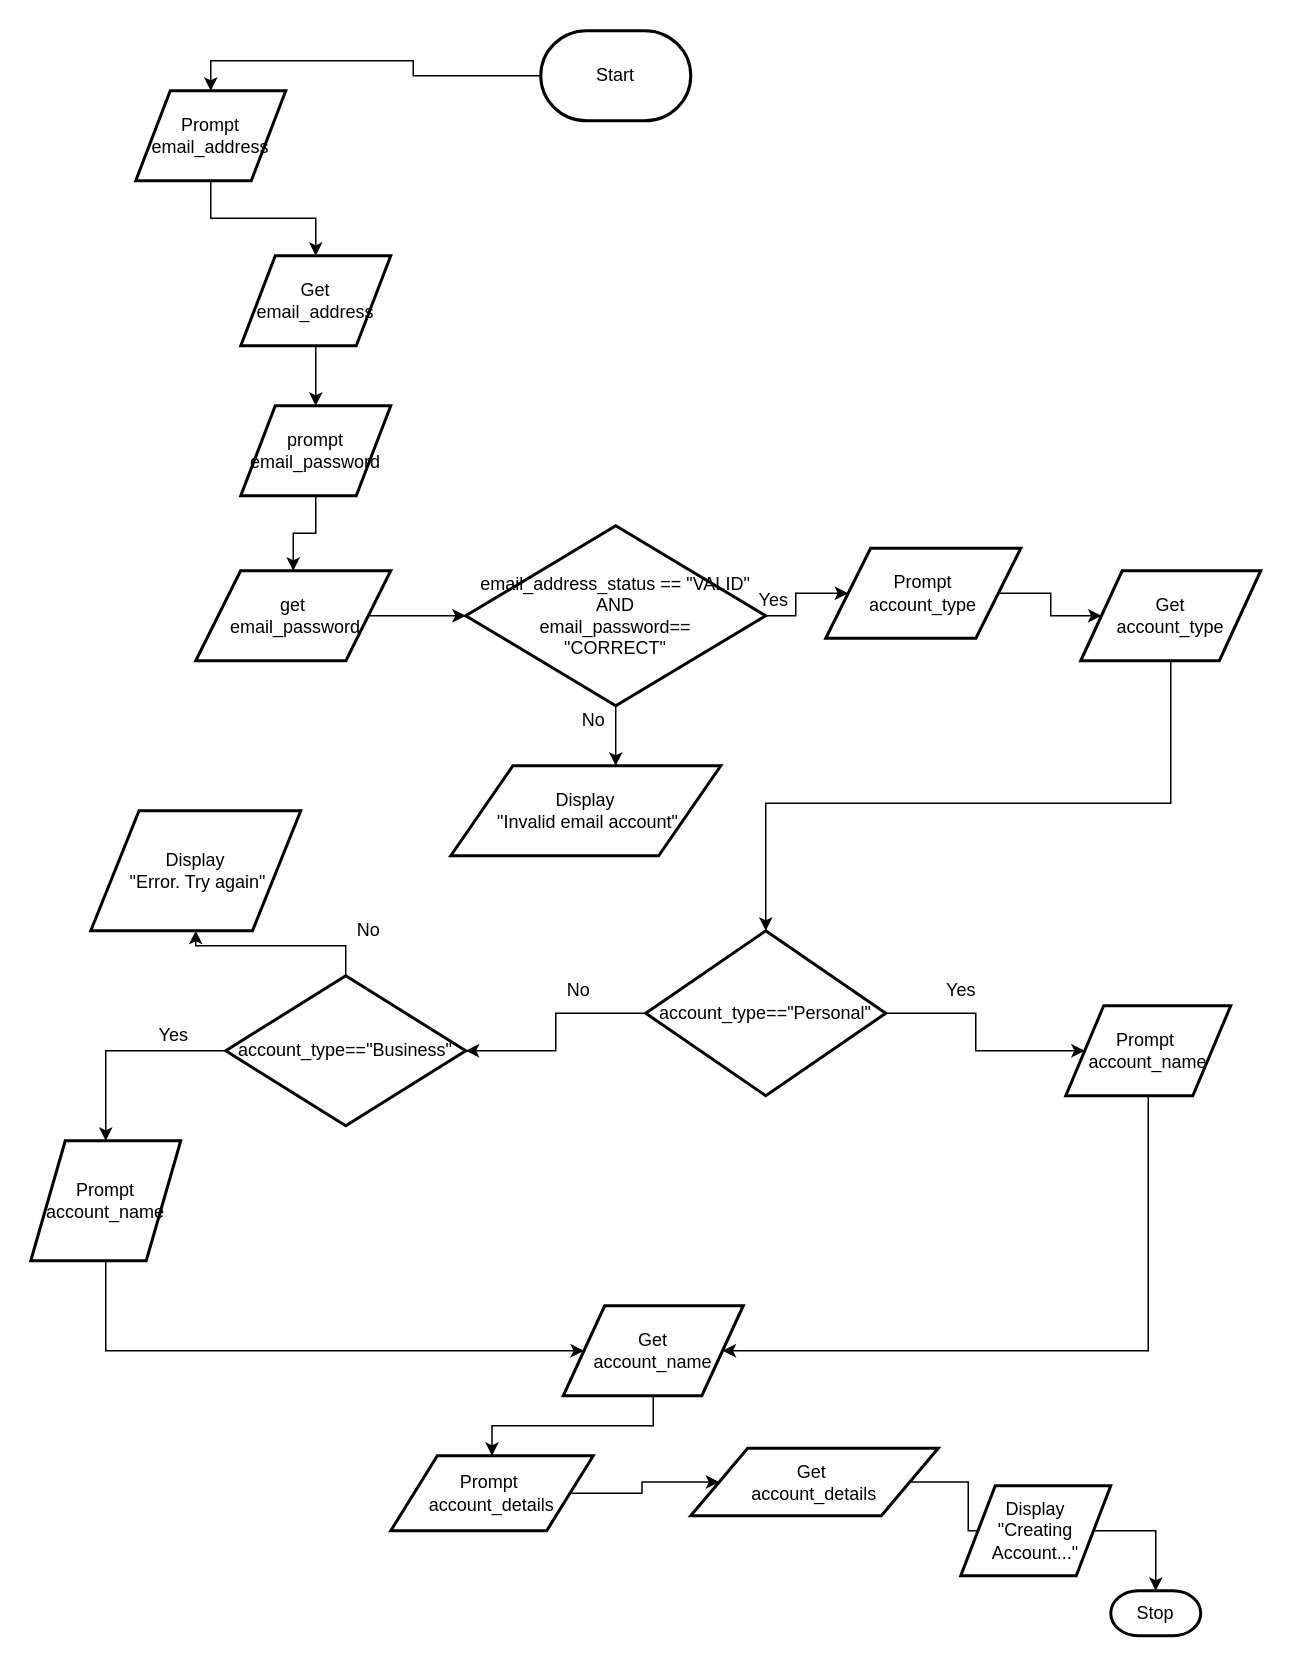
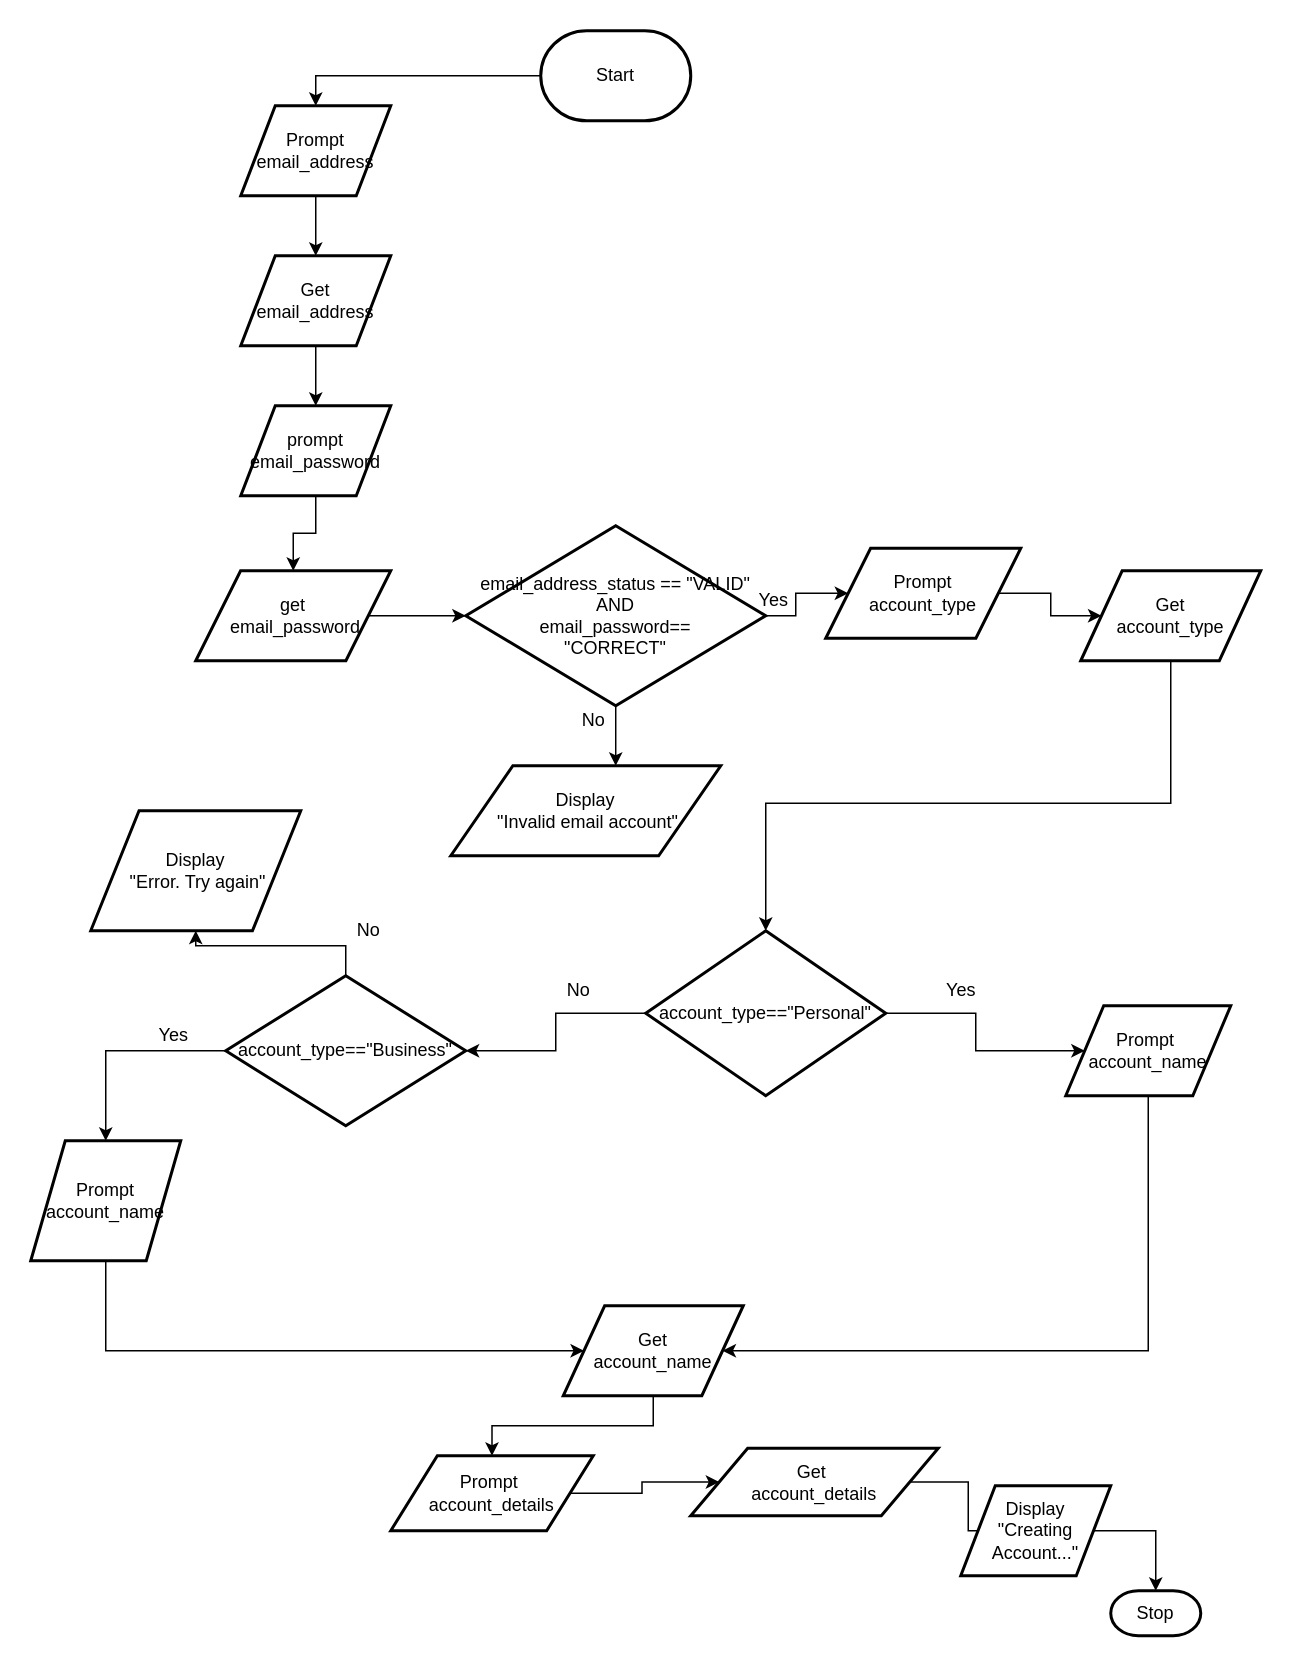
  <mxCell id="0" />
  <mxCell id="1" parent="0" />
  <mxCell id="2" style="edgeStyle=orthogonalEdgeStyle;rounded=0;orthogonalLoop=1;jettySize=auto;html=1;entryX=0.5;entryY=0;entryDx=0;entryDy=0;" parent="1" source="3" target="5" edge="1"><mxGeometry relative="1" as="geometry" /></mxCell>
  <mxCell id="3" value="Start" style="strokeWidth=2;html=1;shape=mxgraph.flowchart.terminator;whiteSpace=wrap;" parent="1" vertex="1"><mxGeometry x="360" y="20" width="100" height="60" as="geometry" /></mxCell>
  <mxCell id="4" style="edgeStyle=orthogonalEdgeStyle;rounded=0;orthogonalLoop=1;jettySize=auto;html=1;" parent="1" source="5" target="7" edge="1"><mxGeometry relative="1" as="geometry" /></mxCell>
- <mxCell id="5" value="Prompt email_address" style="shape=parallelogram;html=1;strokeWidth=2;perimeter=parallelogramPerimeter;whiteSpace=wrap;rounded=0;arcSize=12;size=0.23;" parent="1" vertex="1"><mxGeometry x="90" y="60" width="100" height="60" as="geometry" /></mxCell>
+ <mxCell id="5" value="Prompt email_address" style="shape=parallelogram;html=1;strokeWidth=2;perimeter=parallelogramPerimeter;whiteSpace=wrap;rounded=0;arcSize=12;size=0.23;" parent="1" vertex="1"><mxGeometry x="160" y="70" width="100" height="60" as="geometry" /></mxCell>
  <mxCell id="6" style="edgeStyle=orthogonalEdgeStyle;rounded=0;orthogonalLoop=1;jettySize=auto;html=1;" parent="1" source="7" target="9" edge="1"><mxGeometry relative="1" as="geometry" /></mxCell>
  <mxCell id="7" value="Get email_address" style="shape=parallelogram;html=1;strokeWidth=2;perimeter=parallelogramPerimeter;whiteSpace=wrap;rounded=0;arcSize=12;size=0.23;" parent="1" vertex="1"><mxGeometry x="160" y="170" width="100" height="60" as="geometry" /></mxCell>
  <mxCell id="8" style="edgeStyle=orthogonalEdgeStyle;rounded=0;orthogonalLoop=1;jettySize=auto;html=1;entryX=0.5;entryY=0;entryDx=0;entryDy=0;" parent="1" source="9" target="11" edge="1"><mxGeometry relative="1" as="geometry" /></mxCell>
  <mxCell id="9" value="prompt email_password" style="shape=parallelogram;html=1;strokeWidth=2;perimeter=parallelogramPerimeter;whiteSpace=wrap;rounded=0;arcSize=12;size=0.23;" parent="1" vertex="1"><mxGeometry x="160" y="270" width="100" height="60" as="geometry" /></mxCell>
  <mxCell id="10" style="edgeStyle=orthogonalEdgeStyle;rounded=0;orthogonalLoop=1;jettySize=auto;html=1;" parent="1" source="11" target="14" edge="1"><mxGeometry relative="1" as="geometry" /></mxCell>
  <mxCell id="11" value="get&lt;br&gt;&amp;nbsp;email_password" style="shape=parallelogram;html=1;strokeWidth=2;perimeter=parallelogramPerimeter;whiteSpace=wrap;rounded=0;arcSize=12;size=0.23;" parent="1" vertex="1"><mxGeometry x="130" y="380" width="130" height="60" as="geometry" /></mxCell>
  <mxCell id="12" style="edgeStyle=orthogonalEdgeStyle;rounded=0;orthogonalLoop=1;jettySize=auto;html=1;entryX=0;entryY=0.5;entryDx=0;entryDy=0;" parent="1" source="14" target="19" edge="1"><mxGeometry relative="1" as="geometry" /></mxCell>
  <mxCell id="13" style="edgeStyle=orthogonalEdgeStyle;rounded=0;orthogonalLoop=1;jettySize=auto;html=1;entryX=0.611;entryY=0;entryDx=0;entryDy=0;entryPerimeter=0;" edge="1" parent="1" source="14" target="15"><mxGeometry relative="1" as="geometry" /></mxCell>
  <mxCell id="14" value="email_address_status == &quot;VALID&quot; AND&lt;br&gt;email_password==&lt;br&gt;&quot;CORRECT&quot;" style="strokeWidth=2;html=1;shape=mxgraph.flowchart.decision;whiteSpace=wrap;rounded=0;" parent="1" vertex="1"><mxGeometry x="310" y="350" width="200" height="120" as="geometry" /></mxCell>
  <mxCell id="15" value="Display&lt;br&gt;&amp;nbsp;&quot;Invalid email account&quot;" style="shape=parallelogram;html=1;strokeWidth=2;perimeter=parallelogramPerimeter;whiteSpace=wrap;rounded=0;arcSize=12;size=0.23;" parent="1" vertex="1"><mxGeometry x="300" y="510" width="180" height="60" as="geometry" /></mxCell>
  <mxCell id="16" style="edgeStyle=orthogonalEdgeStyle;rounded=0;orthogonalLoop=1;jettySize=auto;html=1;entryX=0.5;entryY=0;entryDx=0;entryDy=0;entryPerimeter=0;" edge="1" parent="1" source="17" target="24"><mxGeometry relative="1" as="geometry"><mxPoint x="720" y="510.8" as="targetPoint" /><Array as="points"><mxPoint x="780" y="535" /><mxPoint x="510" y="535" /></Array></mxGeometry></mxCell>
  <mxCell id="17" value="Get&lt;br&gt;account_type" style="shape=parallelogram;html=1;strokeWidth=2;perimeter=parallelogramPerimeter;whiteSpace=wrap;rounded=0;arcSize=12;size=0.23;" parent="1" vertex="1"><mxGeometry x="720" y="380" width="120" height="60" as="geometry" /></mxCell>
  <mxCell id="18" style="edgeStyle=orthogonalEdgeStyle;rounded=0;orthogonalLoop=1;jettySize=auto;html=1;" parent="1" source="19" target="17" edge="1"><mxGeometry relative="1" as="geometry" /></mxCell>
  <mxCell id="19" value="Prompt &lt;br&gt;account_type" style="shape=parallelogram;html=1;strokeWidth=2;perimeter=parallelogramPerimeter;whiteSpace=wrap;rounded=0;arcSize=12;size=0.23;" parent="1" vertex="1"><mxGeometry x="550" y="365" width="130" height="60" as="geometry" /></mxCell>
  <mxCell id="20" value="No" style="text;html=1;align=center;verticalAlign=middle;resizable=0;points=[];autosize=1;strokeColor=none;" parent="1" vertex="1"><mxGeometry x="380" y="470" width="30" height="20" as="geometry" /></mxCell>
  <mxCell id="21" value="Yes" style="text;html=1;align=center;verticalAlign=middle;resizable=0;points=[];autosize=1;strokeColor=none;" parent="1" vertex="1"><mxGeometry x="500" y="390" width="30" height="20" as="geometry" /></mxCell>
  <mxCell id="22" style="edgeStyle=orthogonalEdgeStyle;rounded=0;orthogonalLoop=1;jettySize=auto;html=1;" edge="1" parent="1" source="24" target="28"><mxGeometry relative="1" as="geometry"><mxPoint x="710" y="675" as="targetPoint" /></mxGeometry></mxCell>
  <mxCell id="23" style="edgeStyle=orthogonalEdgeStyle;rounded=0;orthogonalLoop=1;jettySize=auto;html=1;" edge="1" parent="1" source="24" target="31"><mxGeometry relative="1" as="geometry"><mxPoint x="298.5" y="700" as="targetPoint" /></mxGeometry></mxCell>
  <mxCell id="24" value="account_type==&quot;Personal&quot;" style="strokeWidth=2;html=1;shape=mxgraph.flowchart.decision;whiteSpace=wrap;rounded=0;" vertex="1" parent="1"><mxGeometry x="430" y="620" width="160" height="110" as="geometry" /></mxCell>
  <mxCell id="25" value="Yes" style="text;html=1;align=center;verticalAlign=middle;resizable=0;points=[];autosize=1;strokeColor=none;" vertex="1" parent="1"><mxGeometry x="625" y="650" width="30" height="20" as="geometry" /></mxCell>
  <mxCell id="26" value="No" style="text;html=1;align=center;verticalAlign=middle;resizable=0;points=[];autosize=1;strokeColor=none;" vertex="1" parent="1"><mxGeometry x="370" y="650" width="30" height="20" as="geometry" /></mxCell>
  <mxCell id="27" style="edgeStyle=orthogonalEdgeStyle;rounded=0;orthogonalLoop=1;jettySize=auto;html=1;entryX=0;entryY=0.5;entryDx=0;entryDy=0;" edge="1" parent="1" source="28" target="38"><mxGeometry relative="1" as="geometry"><mxPoint x="477.35" y="880" as="targetPoint" /><Array as="points"><mxPoint x="765" y="900" /></Array></mxGeometry></mxCell>
  <mxCell id="28" value="Prompt&amp;nbsp;&lt;br&gt;account_name" style="shape=parallelogram;html=1;strokeWidth=2;perimeter=parallelogramPerimeter;whiteSpace=wrap;rounded=0;arcSize=12;size=0.23;" vertex="1" parent="1"><mxGeometry x="710" y="670" width="110" height="60" as="geometry" /></mxCell>
  <mxCell id="29" style="edgeStyle=orthogonalEdgeStyle;rounded=0;orthogonalLoop=1;jettySize=auto;html=1;" edge="1" parent="1" source="31" target="35"><mxGeometry relative="1" as="geometry"><mxPoint x="50" y="760" as="targetPoint" /></mxGeometry></mxCell>
  <mxCell id="30" style="edgeStyle=orthogonalEdgeStyle;rounded=0;orthogonalLoop=1;jettySize=auto;html=1;" edge="1" parent="1" source="31" target="36"><mxGeometry relative="1" as="geometry"><mxPoint x="230" y="800" as="targetPoint" /></mxGeometry></mxCell>
  <mxCell id="31" value="account_type==&quot;Business&quot;" style="strokeWidth=2;html=1;shape=mxgraph.flowchart.decision;whiteSpace=wrap;rounded=0;" vertex="1" parent="1"><mxGeometry x="150" y="650" width="160" height="100" as="geometry" /></mxCell>
  <mxCell id="32" value="No" style="text;html=1;align=center;verticalAlign=middle;resizable=0;points=[];autosize=1;strokeColor=none;" vertex="1" parent="1"><mxGeometry x="230" y="610" width="30" height="20" as="geometry" /></mxCell>
  <mxCell id="33" value="Yes" style="text;html=1;align=center;verticalAlign=middle;resizable=0;points=[];autosize=1;strokeColor=none;" vertex="1" parent="1"><mxGeometry x="100" y="680" width="30" height="20" as="geometry" /></mxCell>
  <mxCell id="34" style="edgeStyle=orthogonalEdgeStyle;rounded=0;orthogonalLoop=1;jettySize=auto;html=1;entryX=1;entryY=0.5;entryDx=0;entryDy=0;" edge="1" parent="1" source="35" target="38"><mxGeometry relative="1" as="geometry"><mxPoint x="70" y="880" as="targetPoint" /><Array as="points"><mxPoint x="70" y="900" /></Array></mxGeometry></mxCell>
  <mxCell id="35" value="Prompt&lt;br&gt;account_name" style="shape=parallelogram;html=1;strokeWidth=2;perimeter=parallelogramPerimeter;whiteSpace=wrap;rounded=0;arcSize=12;size=0.23;" vertex="1" parent="1"><mxGeometry x="20" y="760" width="100" height="80" as="geometry" /></mxCell>
  <mxCell id="36" value="Display&lt;br&gt;&amp;nbsp;&quot;Error. Try again&quot;" style="shape=parallelogram;html=1;strokeWidth=2;perimeter=parallelogramPerimeter;whiteSpace=wrap;rounded=0;arcSize=12;size=0.23;" vertex="1" parent="1"><mxGeometry x="60" y="540" width="140" height="80" as="geometry" /></mxCell>
  <mxCell id="37" style="edgeStyle=orthogonalEdgeStyle;rounded=0;orthogonalLoop=1;jettySize=auto;html=1;" edge="1" parent="1" source="38" target="40"><mxGeometry relative="1" as="geometry"><mxPoint x="435" y="960" as="targetPoint" /></mxGeometry></mxCell>
  <mxCell id="38" value="Get&lt;br&gt;account_name" style="shape=parallelogram;html=1;strokeWidth=2;perimeter=parallelogramPerimeter;whiteSpace=wrap;rounded=0;arcSize=12;size=0.23;direction=west;" vertex="1" parent="1"><mxGeometry x="375" y="870" width="120" height="60" as="geometry" /></mxCell>
  <mxCell id="39" style="edgeStyle=orthogonalEdgeStyle;rounded=0;orthogonalLoop=1;jettySize=auto;html=1;" edge="1" parent="1" source="40" target="42"><mxGeometry relative="1" as="geometry"><mxPoint x="620" y="985" as="targetPoint" /></mxGeometry></mxCell>
  <mxCell id="40" value="Prompt&amp;nbsp;&lt;br&gt;account_details" style="shape=parallelogram;html=1;strokeWidth=2;perimeter=parallelogramPerimeter;whiteSpace=wrap;rounded=0;arcSize=12;size=0.23;" vertex="1" parent="1"><mxGeometry x="260" y="970" width="135" height="50" as="geometry" /></mxCell>
  <mxCell id="41" style="edgeStyle=orthogonalEdgeStyle;rounded=0;orthogonalLoop=1;jettySize=auto;html=1;" edge="1" parent="1" source="42" target="44"><mxGeometry relative="1" as="geometry"><mxPoint x="690" y="1020" as="targetPoint" /></mxGeometry></mxCell>
  <mxCell id="42" value="Get&amp;nbsp;&lt;br&gt;account_details" style="shape=parallelogram;html=1;strokeWidth=2;perimeter=parallelogramPerimeter;whiteSpace=wrap;rounded=0;arcSize=12;size=0.23;" vertex="1" parent="1"><mxGeometry x="460" y="965" width="165" height="45" as="geometry" /></mxCell>
  <mxCell id="43" style="edgeStyle=orthogonalEdgeStyle;rounded=0;orthogonalLoop=1;jettySize=auto;html=1;" edge="1" parent="1" source="44" target="45"><mxGeometry relative="1" as="geometry"><mxPoint x="770" y="1050" as="targetPoint" /><Array as="points"><mxPoint x="770" y="1020" /></Array></mxGeometry></mxCell>
  <mxCell id="44" value="Display &lt;br&gt;&quot;Creating Account...&quot;" style="shape=parallelogram;html=1;strokeWidth=2;perimeter=parallelogramPerimeter;whiteSpace=wrap;rounded=0;arcSize=12;size=0.23;" vertex="1" parent="1"><mxGeometry x="640" y="990" width="100" height="60" as="geometry" /></mxCell>
  <mxCell id="45" value="Stop" style="strokeWidth=2;html=1;shape=mxgraph.flowchart.terminator;whiteSpace=wrap;" vertex="1" parent="1"><mxGeometry x="740" y="1060" width="60" height="30" as="geometry" /></mxCell>
